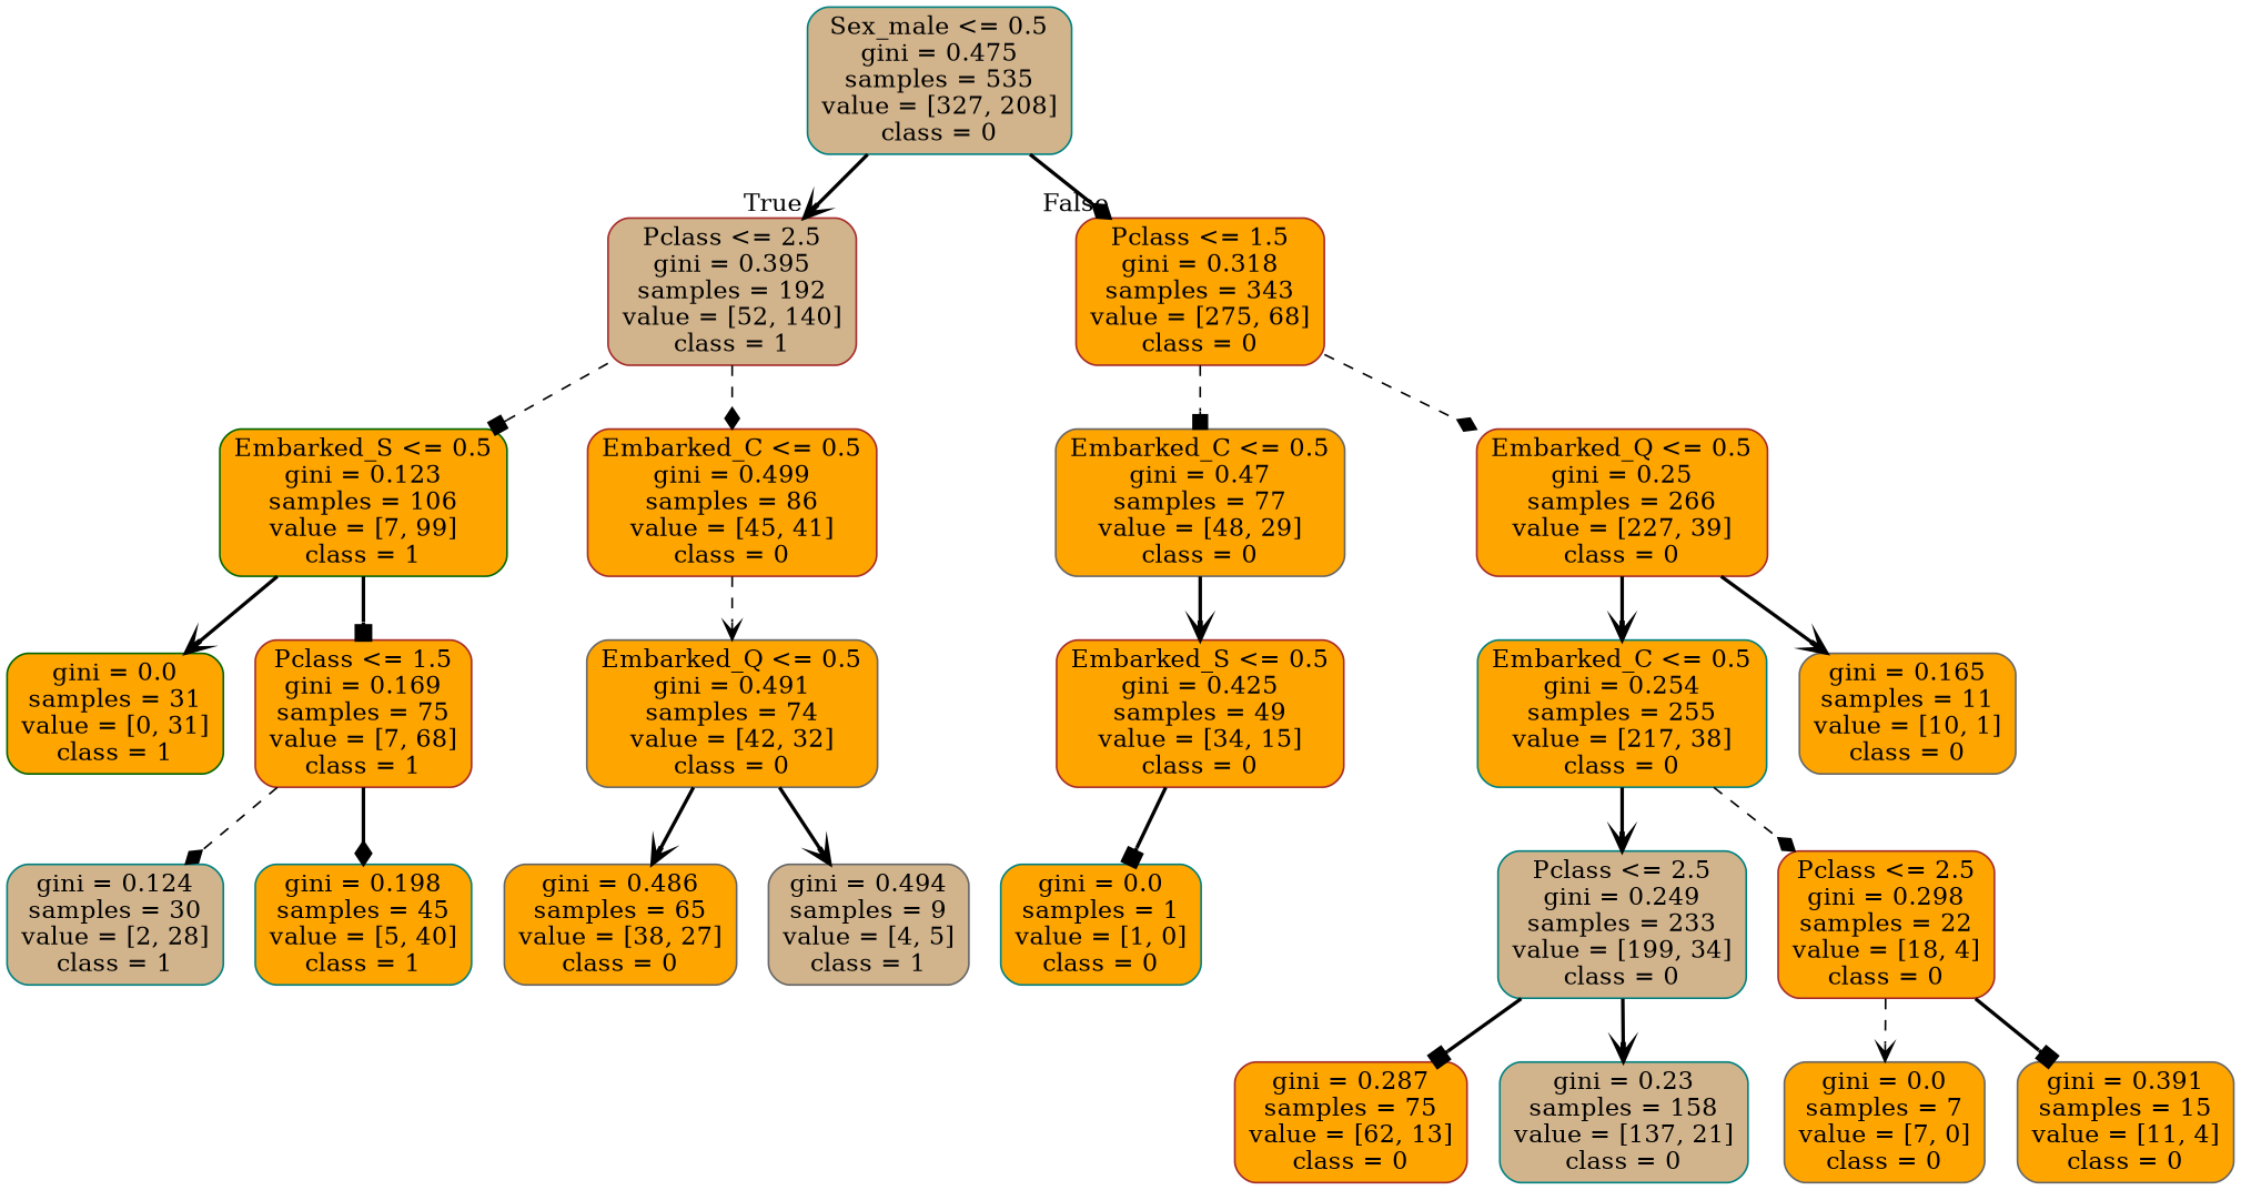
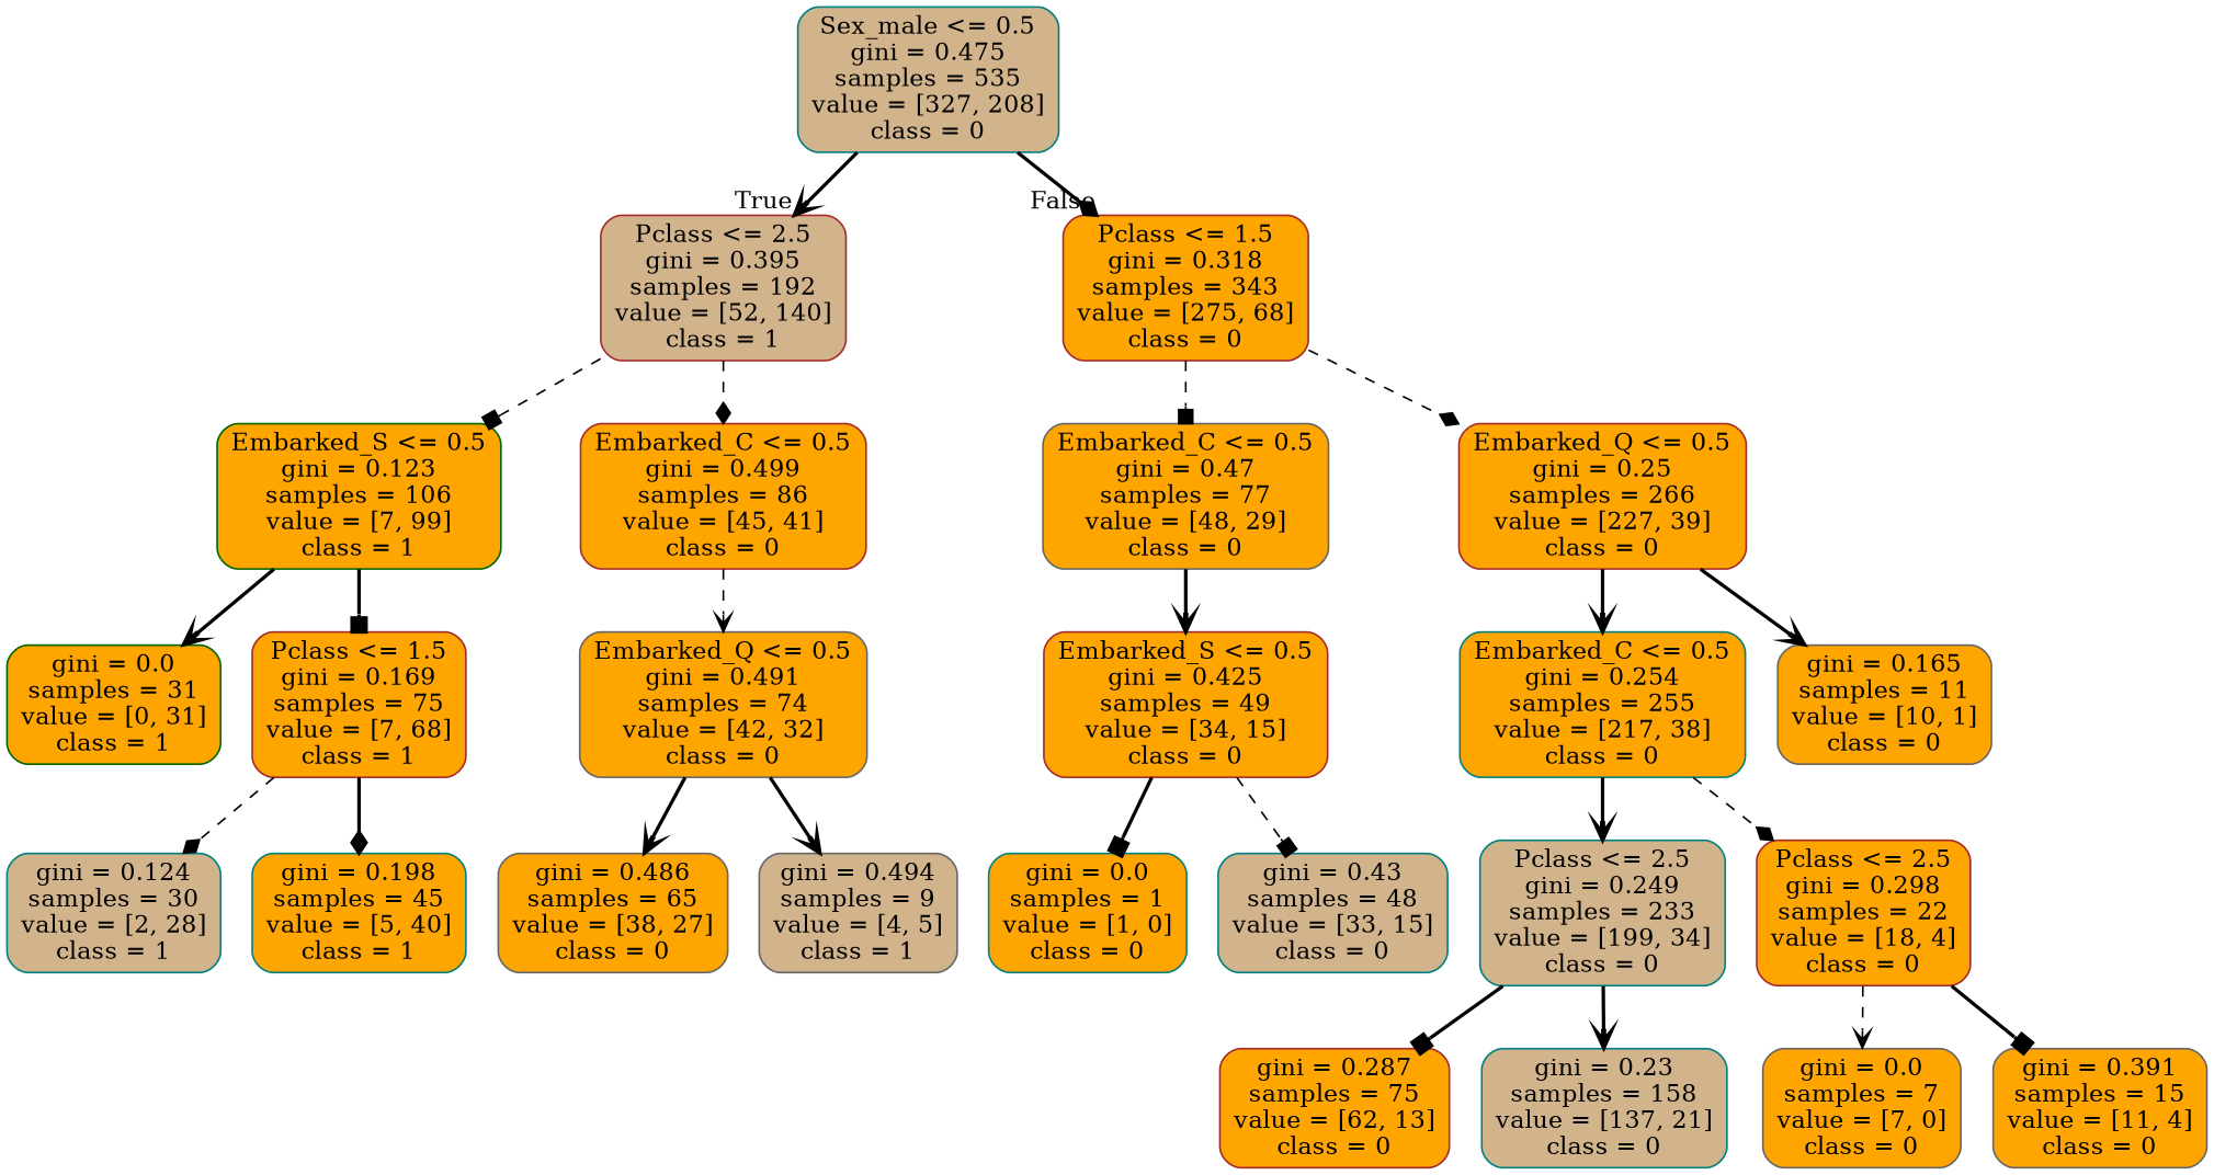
  digraph {
    fontname="DejaVu Serif"
    node [color=teal fillcolor=orange fontname="DejaVu Serif" shape=box style="filled, rounded"]
    edge [arrowhead=vee fontname="DejaVu Serif" style=bold]
    n1 [fillcolor=tan label="Sex_male <= 0.5\ngini = 0.475\nsamples = 535\nvalue = [327, 208]\nclass = 0"]
    n2 [color=brown fillcolor=tan label="Pclass <= 2.5\ngini = 0.395\nsamples = 192\nvalue = [52, 140]\nclass = 1"]
    n3 [color=brown label="Pclass <= 1.5\ngini = 0.318\nsamples = 343\nvalue = [275, 68]\nclass = 0"]
    n4 [color=darkgreen label="Embarked_S <= 0.5\ngini = 0.123\nsamples = 106\nvalue = [7, 99]\nclass = 1"]
    n5 [color=brown label="Embarked_C <= 0.5\ngini = 0.499\nsamples = 86\nvalue = [45, 41]\nclass = 0"]
    n6 [color=gray40 label="Embarked_C <= 0.5\ngini = 0.47\nsamples = 77\nvalue = [48, 29]\nclass = 0"]
    n7 [color=brown label="Embarked_Q <= 0.5\ngini = 0.25\nsamples = 266\nvalue = [227, 39]\nclass = 0"]
    n8 [color=darkgreen label="gini = 0.0\nsamples = 31\nvalue = [0, 31]\nclass = 1"]
    n9 [color=brown label="Pclass <= 1.5\ngini = 0.169\nsamples = 75\nvalue = [7, 68]\nclass = 1"]
    n10 [color=gray40 label="Embarked_Q <= 0.5\ngini = 0.491\nsamples = 74\nvalue = [42, 32]\nclass = 0"]
    n11 [fillcolor=tan label="gini = 0.124\nsamples = 30\nvalue = [2, 28]\nclass = 1"]
    n12 [label="gini = 0.198\nsamples = 45\nvalue = [5, 40]\nclass = 1"]
    n13 [color=gray40 label="gini = 0.486\nsamples = 65\nvalue = [38, 27]\nclass = 0"]
    n14 [color=gray40 fillcolor=tan label="gini = 0.494\nsamples = 9\nvalue = [4, 5]\nclass = 1"]
    n15 [color=brown label="Embarked_S <= 0.5\ngini = 0.425\nsamples = 49\nvalue = [34, 15]\nclass = 0"]
    n16 [label="Embarked_C <= 0.5\ngini = 0.254\nsamples = 255\nvalue = [217, 38]\nclass = 0"]
    n17 [color=gray40 label="gini = 0.165\nsamples = 11\nvalue = [10, 1]\nclass = 0"]
    n18 [label="gini = 0.0\nsamples = 1\nvalue = [1, 0]\nclass = 0"]
+   n19 [fillcolor=tan label="gini = 0.43\nsamples = 48\nvalue = [33, 15]\nclass = 0"]
    n20 [fillcolor=tan label="Pclass <= 2.5\ngini = 0.249\nsamples = 233\nvalue = [199, 34]\nclass = 0"]
    n21 [color=brown label="Pclass <= 2.5\ngini = 0.298\nsamples = 22\nvalue = [18, 4]\nclass = 0"]
    n22 [color=brown label="gini = 0.287\nsamples = 75\nvalue = [62, 13]\nclass = 0"]
    n23 [fillcolor=tan label="gini = 0.23\nsamples = 158\nvalue = [137, 21]\nclass = 0"]
    n24 [color=gray40 label="gini = 0.0\nsamples = 7\nvalue = [7, 0]\nclass = 0"]
    n25 [color=gray40 label="gini = 0.391\nsamples = 15\nvalue = [11, 4]\nclass = 0"]
    n1 -> n2 [headlabel=True labelangle=45 labeldistance=2.5]
    n1 -> n3 [arrowhead=diamond headlabel=False labelangle=-45 labeldistance=2.5]
    n2 -> n4 [arrowhead=box style=dashed]
    n2 -> n5 [arrowhead=diamond style=dashed]
    n3 -> n6 [arrowhead=box style=dashed]
    n3 -> n7 [arrowhead=diamond style=dashed]
    n4 -> n8
    n4 -> n9 [arrowhead=box]
    n5 -> n10 [style=dashed]
    n6 -> n15
    n7 -> n16
    n7 -> n17
    n9 -> n11 [arrowhead=diamond style=dashed]
    n9 -> n12 [arrowhead=diamond]
    n10 -> n13
    n10 -> n14
    n15 -> n18 [arrowhead=box]
+   n15 -> n19 [arrowhead=box style=dashed]
    n16 -> n20
    n16 -> n21 [arrowhead=diamond style=dashed]
    n20 -> n22 [arrowhead=box]
    n20 -> n23
    n21 -> n24 [style=dashed]
    n21 -> n25 [arrowhead=box]
  }
